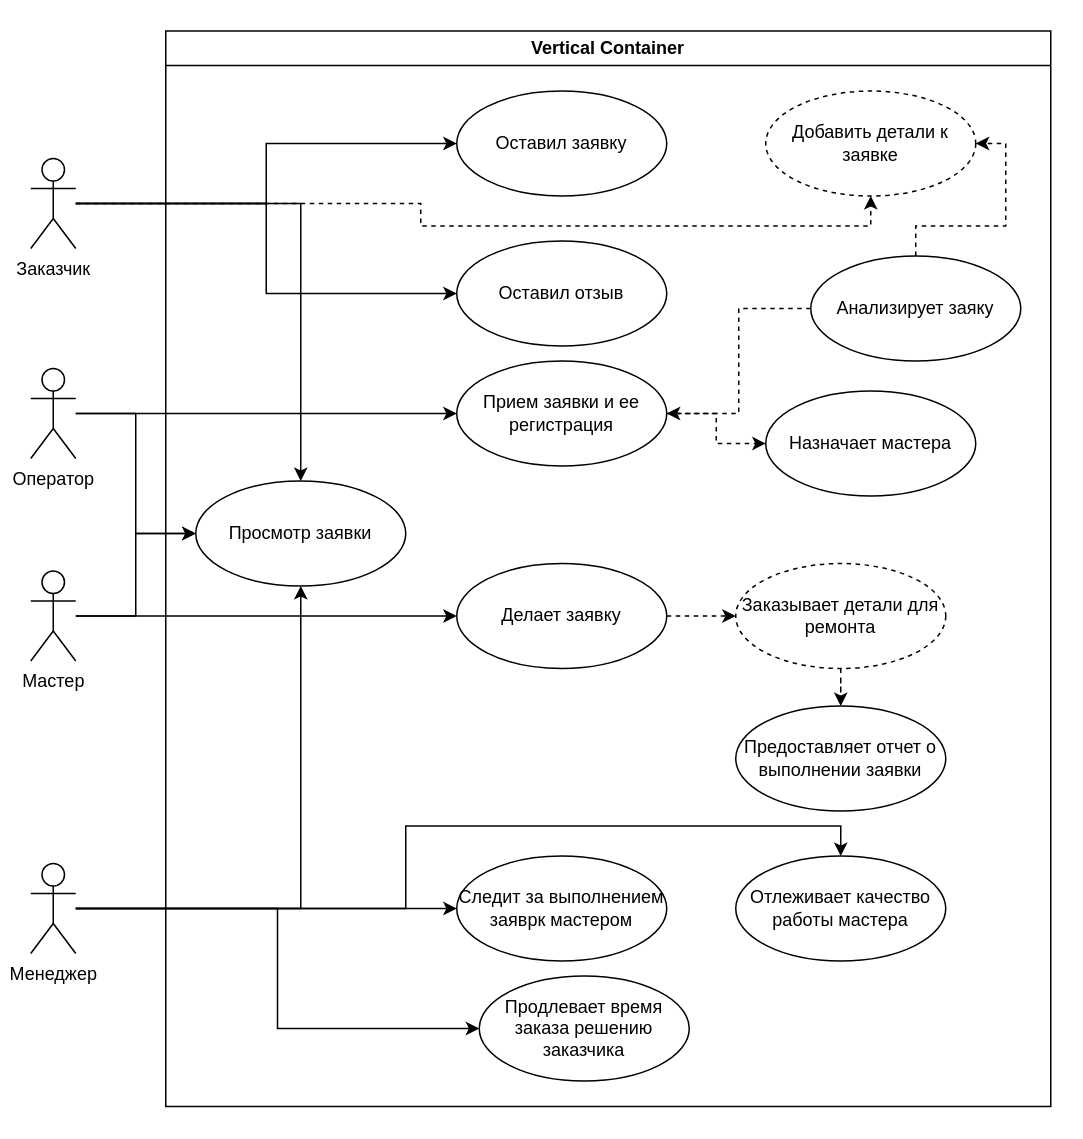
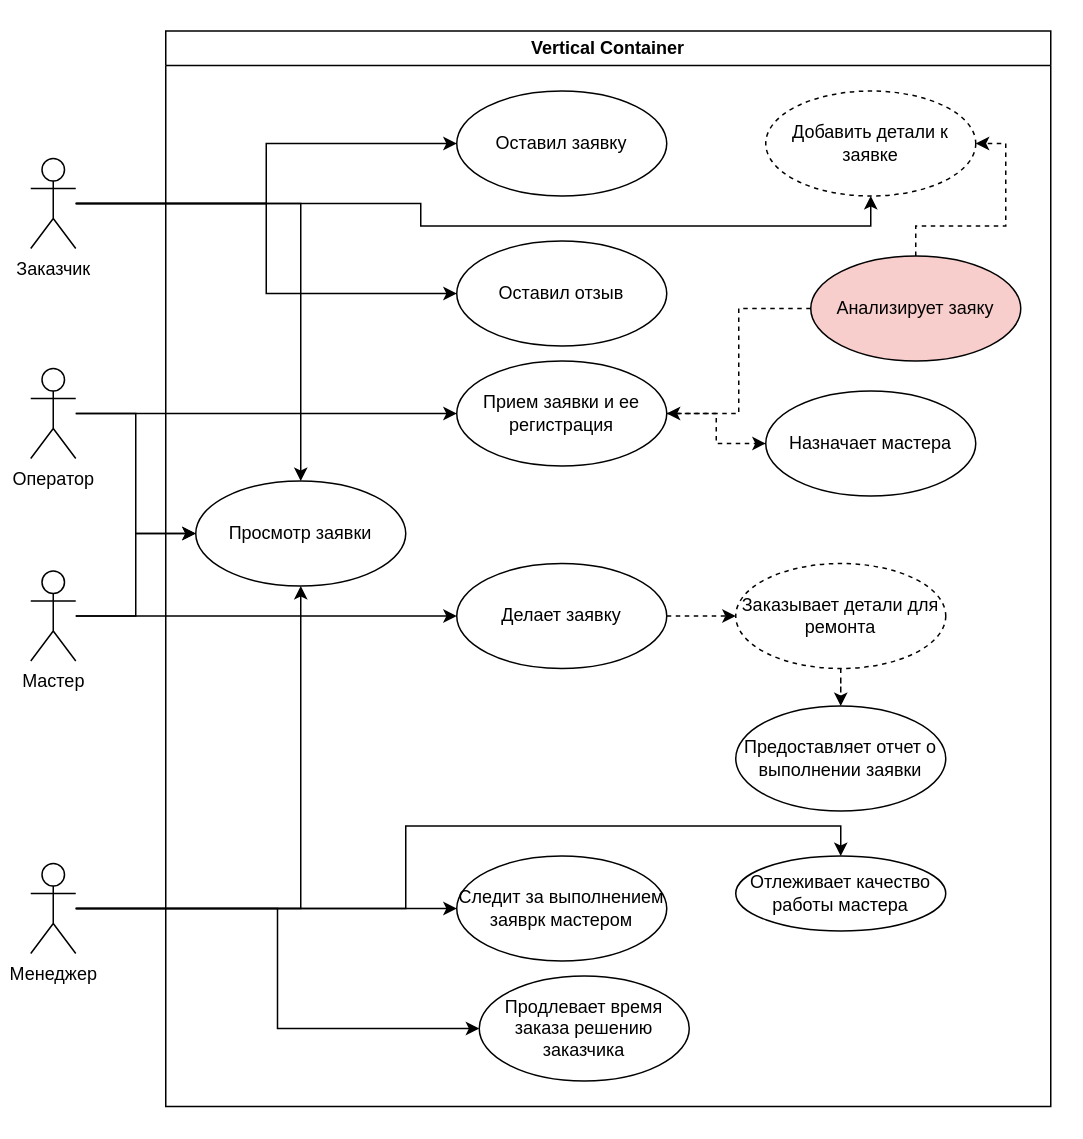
  <mxCell id="0" />
  <mxCell id="1" parent="0" />
  <mxCell id="2" value="Vertical Container" style="swimlane;whiteSpace=wrap;html=1;" vertex="1" parent="1"><mxGeometry x="110" width="590" height="717" as="geometry" y="20" /></mxCell>
  <mxCell id="3" value="Оставил заявку" style="ellipse;whiteSpace=wrap;html=1;" vertex="1" parent="2"><mxGeometry x="194" y="40" width="140" height="70" as="geometry" /></mxCell>
  <mxCell id="4" style="edgeStyle=orthogonalEdgeStyle;rounded=0;orthogonalLoop=1;jettySize=auto;html=1;dashed=1;" edge="1" parent="2" source="5" target="19"><mxGeometry relative="1" as="geometry" /></mxCell>
  <mxCell id="5" value="Прием заявки и ее регистр&lt;span style=&quot;background-color: initial;&quot;&gt;ация&lt;/span&gt;" style="ellipse;whiteSpace=wrap;html=1;" vertex="1" parent="2"><mxGeometry x="194" y="220" width="140" height="70" as="geometry" /></mxCell>
  <mxCell id="6" value="Добавить детали к заявке" style="ellipse;whiteSpace=wrap;html=1;dashed=1;" vertex="1" parent="2"><mxGeometry x="400" y="40" width="140" height="70" as="geometry" /></mxCell>
  <mxCell id="7" style="edgeStyle=orthogonalEdgeStyle;rounded=0;orthogonalLoop=1;jettySize=auto;html=1;exitX=0;exitY=0.5;exitDx=0;exitDy=0;entryX=1;entryY=0.5;entryDx=0;entryDy=0;dashed=1;" edge="1" parent="2" source="9" target="5"><mxGeometry relative="1" as="geometry" /></mxCell>
  <mxCell id="8" style="edgeStyle=orthogonalEdgeStyle;rounded=0;orthogonalLoop=1;jettySize=auto;html=1;entryX=1;entryY=0.5;entryDx=0;entryDy=0;dashed=1;" edge="1" parent="2" source="9" target="6"><mxGeometry relative="1" as="geometry" /></mxCell>
- <mxCell id="9" value="Анализирует заяку" style="ellipse;whiteSpace=wrap;html=1;" vertex="1" parent="2"><mxGeometry x="430" y="150" width="140" height="70" as="geometry" /></mxCell>
+ <mxCell id="9" value="Анализирует заяку" style="ellipse;whiteSpace=wrap;html=1;fillColor=#f8cecc;" vertex="1" parent="2"><mxGeometry x="430" y="150" width="140" height="70" as="geometry" /></mxCell>
  <mxCell id="10" style="edgeStyle=orthogonalEdgeStyle;rounded=0;orthogonalLoop=1;jettySize=auto;html=1;entryX=0;entryY=0.5;entryDx=0;entryDy=0;dashed=1;" edge="1" parent="2" source="11" target="13"><mxGeometry relative="1" as="geometry" /></mxCell>
  <mxCell id="11" value="Делает заявку" style="ellipse;whiteSpace=wrap;html=1;" vertex="1" parent="2"><mxGeometry x="194" y="355" width="140" height="70" as="geometry" /></mxCell>
  <mxCell id="12" style="edgeStyle=orthogonalEdgeStyle;rounded=0;orthogonalLoop=1;jettySize=auto;html=1;exitX=0.5;exitY=1;exitDx=0;exitDy=0;dashed=1;" edge="1" parent="2" source="13" target="14"><mxGeometry relative="1" as="geometry" /></mxCell>
  <mxCell id="13" value="Заказывает детали для ремонта" style="ellipse;whiteSpace=wrap;html=1;dashed=1;" vertex="1" parent="2"><mxGeometry x="380" y="355" width="140" height="70" as="geometry" /></mxCell>
  <mxCell id="14" value="Предоставляет отчет о выполнении заявки" style="ellipse;whiteSpace=wrap;html=1;" vertex="1" parent="2"><mxGeometry x="380" y="450" width="140" height="70" as="geometry" /></mxCell>
  <mxCell id="15" value="Следит за выполнением заяврк мастером" style="ellipse;whiteSpace=wrap;html=1;" vertex="1" parent="2"><mxGeometry x="194" y="550" width="140" height="70" as="geometry" /></mxCell>
- <mxCell id="16" value="Отлеживает качество работы мастера" style="ellipse;whiteSpace=wrap;html=1;" vertex="1" parent="2"><mxGeometry x="380" y="550" width="140" height="70" as="geometry" /></mxCell>
+ <mxCell id="16" value="Отлеживает качество работы мастера" style="ellipse;whiteSpace=wrap;html=1;" vertex="1" parent="2"><mxGeometry x="380" y="550" width="140" height="50" as="geometry" /></mxCell>
  <mxCell id="17" value="Продлевает время заказа решению заказчика" style="ellipse;whiteSpace=wrap;html=1;" vertex="1" parent="2"><mxGeometry x="209" y="630" width="140" height="70" as="geometry" /></mxCell>
  <mxCell id="18" value="Оставил отзыв" style="ellipse;whiteSpace=wrap;html=1;" vertex="1" parent="2"><mxGeometry x="194" y="140" width="140" height="70" as="geometry" /></mxCell>
  <mxCell id="19" value="Назначает мастера" style="ellipse;whiteSpace=wrap;html=1;" vertex="1" parent="2"><mxGeometry x="400" y="240" width="140" height="70" as="geometry" /></mxCell>
  <mxCell id="20" value="Просмотр заявки" style="ellipse;whiteSpace=wrap;html=1;" vertex="1" parent="2"><mxGeometry x="20" y="300" width="140" height="70" as="geometry" /></mxCell>
  <mxCell id="21" style="edgeStyle=orthogonalEdgeStyle;rounded=0;orthogonalLoop=1;jettySize=auto;html=1;entryX=0;entryY=0.5;entryDx=0;entryDy=0;" edge="1" parent="1" source="25" target="3"><mxGeometry relative="1" as="geometry" /></mxCell>
- <mxCell id="22" style="edgeStyle=orthogonalEdgeStyle;rounded=0;orthogonalLoop=1;jettySize=auto;html=1;entryX=0.5;entryY=1;entryDx=0;entryDy=0;dashed=1;" edge="1" parent="1" source="25" target="6"><mxGeometry relative="1" as="geometry" /></mxCell>
+ <mxCell id="22" style="edgeStyle=orthogonalEdgeStyle;rounded=0;orthogonalLoop=1;jettySize=auto;html=1;entryX=0.5;entryY=1;entryDx=0;entryDy=0;" edge="1" parent="1" source="25" target="6"><mxGeometry relative="1" as="geometry" /></mxCell>
  <mxCell id="23" style="edgeStyle=orthogonalEdgeStyle;rounded=0;orthogonalLoop=1;jettySize=auto;html=1;entryX=0;entryY=0.5;entryDx=0;entryDy=0;" edge="1" parent="1" source="25" target="18"><mxGeometry relative="1" as="geometry" /></mxCell>
  <mxCell id="24" style="edgeStyle=orthogonalEdgeStyle;rounded=0;orthogonalLoop=1;jettySize=auto;html=1;entryX=0.5;entryY=0;entryDx=0;entryDy=0;" edge="1" parent="1" source="25" target="20"><mxGeometry relative="1" as="geometry" /></mxCell>
  <mxCell id="25" value="Заказчик" style="shape=umlActor;verticalLabelPosition=bottom;verticalAlign=top;html=1;" vertex="1" parent="1"><mxGeometry x="20" y="105" width="30" height="60" as="geometry" /></mxCell>
  <mxCell id="26" style="edgeStyle=orthogonalEdgeStyle;rounded=0;orthogonalLoop=1;jettySize=auto;html=1;entryX=0;entryY=0.5;entryDx=0;entryDy=0;" edge="1" parent="1" source="28" target="5"><mxGeometry relative="1" as="geometry" /></mxCell>
  <mxCell id="27" style="edgeStyle=orthogonalEdgeStyle;rounded=0;orthogonalLoop=1;jettySize=auto;html=1;entryX=0;entryY=0.5;entryDx=0;entryDy=0;" edge="1" parent="1" source="28" target="20"><mxGeometry relative="1" as="geometry" /></mxCell>
  <mxCell id="28" value="Оператор" style="shape=umlActor;verticalLabelPosition=bottom;verticalAlign=top;html=1;" vertex="1" parent="1"><mxGeometry x="20" y="245" width="30" height="60" as="geometry" /></mxCell>
  <mxCell id="29" style="edgeStyle=orthogonalEdgeStyle;rounded=0;orthogonalLoop=1;jettySize=auto;html=1;entryX=0;entryY=0.5;entryDx=0;entryDy=0;" edge="1" parent="1" source="31" target="11"><mxGeometry relative="1" as="geometry" /></mxCell>
  <mxCell id="30" style="edgeStyle=orthogonalEdgeStyle;rounded=0;orthogonalLoop=1;jettySize=auto;html=1;entryX=0;entryY=0.5;entryDx=0;entryDy=0;" edge="1" parent="1" source="31" target="20"><mxGeometry relative="1" as="geometry" /></mxCell>
  <mxCell id="31" value="Мастер" style="shape=umlActor;verticalLabelPosition=bottom;verticalAlign=top;html=1;" vertex="1" parent="1"><mxGeometry x="20" y="380" width="30" height="60" as="geometry" /></mxCell>
  <mxCell id="32" style="edgeStyle=orthogonalEdgeStyle;rounded=0;orthogonalLoop=1;jettySize=auto;html=1;" edge="1" parent="1" source="36" target="15"><mxGeometry relative="1" as="geometry" /></mxCell>
  <mxCell id="33" style="edgeStyle=orthogonalEdgeStyle;rounded=0;orthogonalLoop=1;jettySize=auto;html=1;entryX=0.5;entryY=0;entryDx=0;entryDy=0;" edge="1" parent="1" source="36" target="16"><mxGeometry relative="1" as="geometry" /></mxCell>
  <mxCell id="34" style="edgeStyle=orthogonalEdgeStyle;rounded=0;orthogonalLoop=1;jettySize=auto;html=1;entryX=0;entryY=0.5;entryDx=0;entryDy=0;" edge="1" parent="1" source="36" target="17"><mxGeometry relative="1" as="geometry" /></mxCell>
  <mxCell id="35" style="edgeStyle=orthogonalEdgeStyle;rounded=0;orthogonalLoop=1;jettySize=auto;html=1;entryX=0.5;entryY=1;entryDx=0;entryDy=0;" edge="1" parent="1" source="36" target="20"><mxGeometry relative="1" as="geometry" /></mxCell>
  <mxCell id="36" value="Менеджер" style="shape=umlActor;verticalLabelPosition=bottom;verticalAlign=top;html=1;" vertex="1" parent="1"><mxGeometry x="20" y="575" width="30" height="60" as="geometry" /></mxCell>
